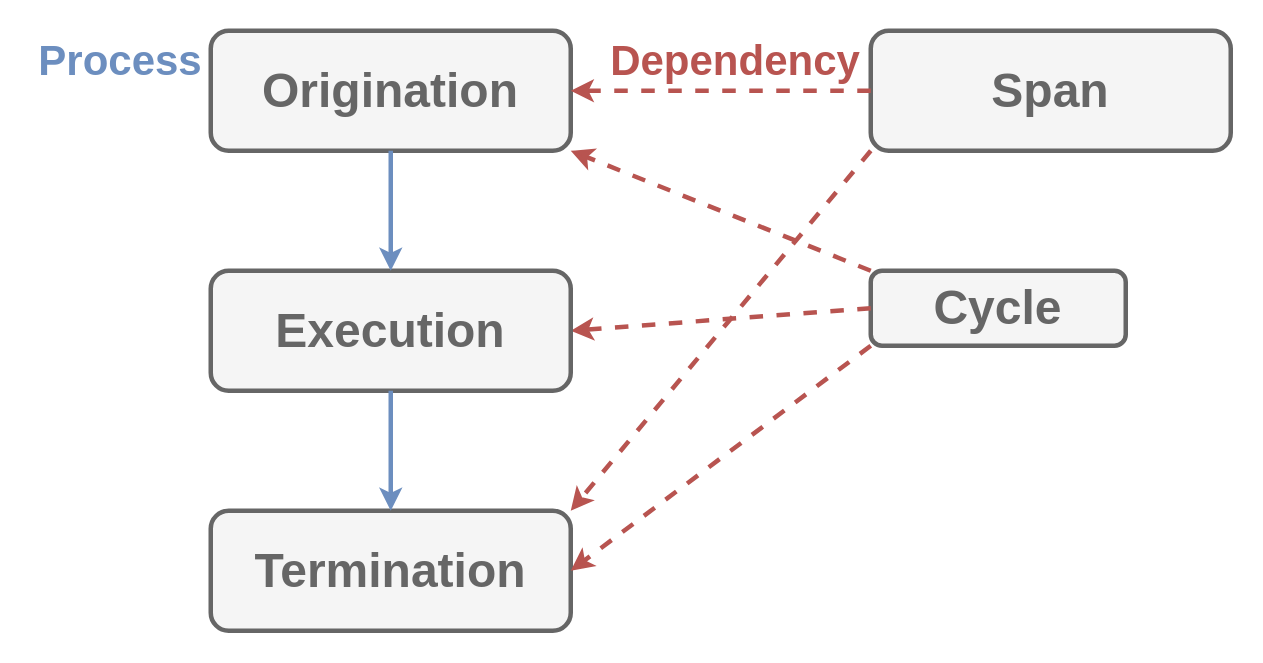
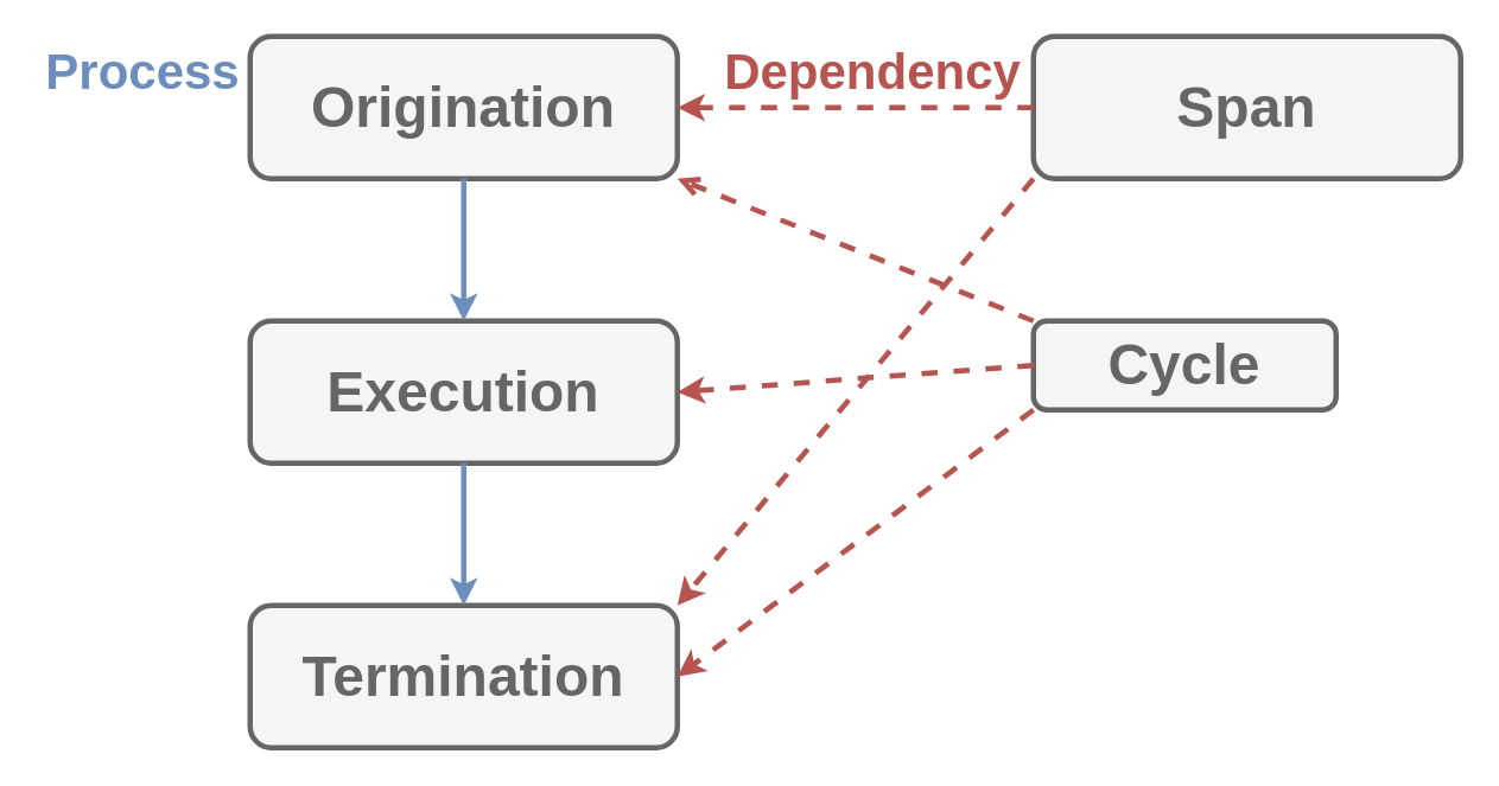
  <mxCell id="0" />
  <mxCell id="1" parent="0" />
  <mxCell id="2" value="&lt;b&gt;&lt;font style=&quot;font-size: 28px&quot; color=&quot;#b85450&quot;&gt;Dependency&lt;/font&gt;&lt;/b&gt;" style="text;html=1;align=center;verticalAlign=middle;whiteSpace=wrap;rounded=0;" parent="1" vertex="1"><mxGeometry x="400" y="20" width="180" height="40" as="geometry" /></mxCell>
  <mxCell id="3" value="&lt;font style=&quot;font-size: 32px&quot; color=&quot;#666666&quot;&gt;&lt;b&gt;Termination&lt;br&gt;&lt;/b&gt;&lt;/font&gt;" style="rounded=1;whiteSpace=wrap;html=1;fillColor=#f5f5f5;strokeColor=#666666;strokeWidth=3;fontColor=#333333;" parent="1" vertex="1"><mxGeometry x="140" y="340" width="240" height="80" as="geometry" /></mxCell>
  <mxCell id="4" value="&lt;font style=&quot;font-size: 32px&quot; color=&quot;#666666&quot;&gt;&lt;b&gt;Origination&lt;/b&gt;&lt;/font&gt;" style="rounded=1;whiteSpace=wrap;html=1;fillColor=#f5f5f5;strokeColor=#666666;strokeWidth=3;fontColor=#333333;" parent="1" vertex="1"><mxGeometry x="140" y="20" width="240" height="80" as="geometry" /></mxCell>
  <mxCell id="5" value="&lt;font color=&quot;#666666&quot;&gt;&lt;span style=&quot;font-size: 32px&quot;&gt;&lt;b&gt;Cycle&lt;/b&gt;&lt;/span&gt;&lt;br&gt;&lt;/font&gt;" style="rounded=1;whiteSpace=wrap;html=1;fillColor=#f5f5f5;strokeColor=#666666;strokeWidth=3;fontColor=#333333;" parent="1" vertex="1"><mxGeometry x="580" y="180" width="170" height="50" as="geometry" /></mxCell>
  <mxCell id="6" value="&lt;font style=&quot;font-size: 32px&quot; color=&quot;#666666&quot;&gt;&lt;b&gt;Span&lt;/b&gt;&lt;/font&gt;" style="rounded=1;whiteSpace=wrap;html=1;fillColor=#f5f5f5;strokeColor=#666666;strokeWidth=3;fontColor=#333333;" parent="1" vertex="1"><mxGeometry x="580" y="20" width="240" height="80" as="geometry" /></mxCell>
  <mxCell id="7" value="" style="endArrow=classic;html=1;fillColor=#f8cecc;strokeColor=#b85450;strokeWidth=3;dashed=1;entryX=1;entryY=0.5;entryDx=0;entryDy=0;exitX=0;exitY=0.5;exitDx=0;exitDy=0;" parent="1" source="5" target="12" edge="1"><mxGeometry width="50" height="50" relative="1" as="geometry"><mxPoint x="-50" y="290" as="sourcePoint" /><mxPoint x="150" y="230" as="targetPoint" /></mxGeometry></mxCell>
  <mxCell id="8" value="" style="endArrow=classic;html=1;fillColor=#f8cecc;strokeColor=#b85450;strokeWidth=3;dashed=1;entryX=1;entryY=0;entryDx=0;entryDy=0;exitX=0;exitY=1;exitDx=0;exitDy=0;" parent="1" source="6" target="3" edge="1"><mxGeometry width="50" height="50" relative="1" as="geometry"><mxPoint x="-40" y="300" as="sourcePoint" /><mxPoint x="160" y="240" as="targetPoint" /></mxGeometry></mxCell>
  <mxCell id="9" value="" style="endArrow=classic;html=1;fillColor=#f8cecc;strokeColor=#b85450;strokeWidth=3;dashed=1;entryX=1;entryY=0.5;entryDx=0;entryDy=0;exitX=0;exitY=0.5;exitDx=0;exitDy=0;" parent="1" source="6" target="4" edge="1"><mxGeometry width="50" height="50" relative="1" as="geometry"><mxPoint x="-30" y="310" as="sourcePoint" /><mxPoint x="170" y="250" as="targetPoint" /></mxGeometry></mxCell>
  <mxCell id="10" value="" style="endArrow=classic;html=1;fillColor=#f8cecc;strokeColor=#b85450;strokeWidth=3;dashed=1;entryX=1;entryY=0.5;entryDx=0;entryDy=0;exitX=0;exitY=1;exitDx=0;exitDy=0;" edge="1" parent="1" source="5" target="3"><mxGeometry width="50" height="50" relative="1" as="geometry"><mxPoint x="590" y="110" as="sourcePoint" /><mxPoint x="390" y="190" as="targetPoint" /></mxGeometry></mxCell>
- <mxCell id="11" value="" style="endArrow=classic;html=1;fillColor=#f8cecc;strokeColor=#b85450;strokeWidth=3;dashed=1;entryX=1;entryY=1;entryDx=0;entryDy=0;startArrow=none;exitX=0;exitY=0;exitDx=0;exitDy=0;" edge="1" parent="1" source="5" target="4"><mxGeometry width="50" height="50" relative="1" as="geometry"><mxPoint x="470" y="140" as="sourcePoint" /><mxPoint x="390" y="270" as="targetPoint" /></mxGeometry></mxCell>
+ <mxCell id="11" value="" style="endArrow=open;html=1;fillColor=#f8cecc;strokeColor=#b85450;strokeWidth=3;dashed=1;entryX=1;entryY=1;entryDx=0;entryDy=0;startArrow=none;exitX=0;exitY=0;exitDx=0;exitDy=0;" edge="1" parent="1" source="5" target="4"><mxGeometry width="50" height="50" relative="1" as="geometry"><mxPoint x="470" y="140" as="sourcePoint" /><mxPoint x="390" y="270" as="targetPoint" /></mxGeometry></mxCell>
  <mxCell id="12" value="&lt;font style=&quot;font-size: 32px&quot; color=&quot;#666666&quot;&gt;&lt;b&gt;Execution&lt;/b&gt;&lt;/font&gt;" style="rounded=1;whiteSpace=wrap;html=1;fillColor=#f5f5f5;strokeColor=#666666;strokeWidth=3;fontColor=#333333;" parent="1" vertex="1"><mxGeometry x="140" y="180" width="240" height="80" as="geometry" /></mxCell>
  <mxCell id="13" value="" style="endArrow=classic;html=1;strokeWidth=3;fillColor=#dae8fc;strokeColor=#6c8ebf;elbow=vertical;startArrow=none;exitX=0.5;exitY=1;exitDx=0;exitDy=0;" edge="1" parent="1" source="4" target="12"><mxGeometry width="50" height="50" relative="1" as="geometry"><mxPoint x="1021" y="-100" as="sourcePoint" /><mxPoint x="1021" y="140" as="targetPoint" /></mxGeometry></mxCell>
  <mxCell id="14" value="&lt;b&gt;&lt;font style=&quot;font-size: 28px&quot; color=&quot;#6c8ebf&quot;&gt;Process&lt;/font&gt;&lt;/b&gt;" style="text;html=1;align=center;verticalAlign=middle;whiteSpace=wrap;rounded=0;" vertex="1" parent="1"><mxGeometry x="20" y="20" width="120" height="40" as="geometry" /></mxCell>
  <mxCell id="15" value="" style="endArrow=classic;html=1;strokeWidth=3;fillColor=#dae8fc;strokeColor=#6c8ebf;elbow=vertical;startArrow=none;exitX=0.5;exitY=1;exitDx=0;exitDy=0;" edge="1" parent="1" source="12" target="3"><mxGeometry width="50" height="50" relative="1" as="geometry"><mxPoint x="270" y="110" as="sourcePoint" /><mxPoint x="270" y="190" as="targetPoint" /></mxGeometry></mxCell>
